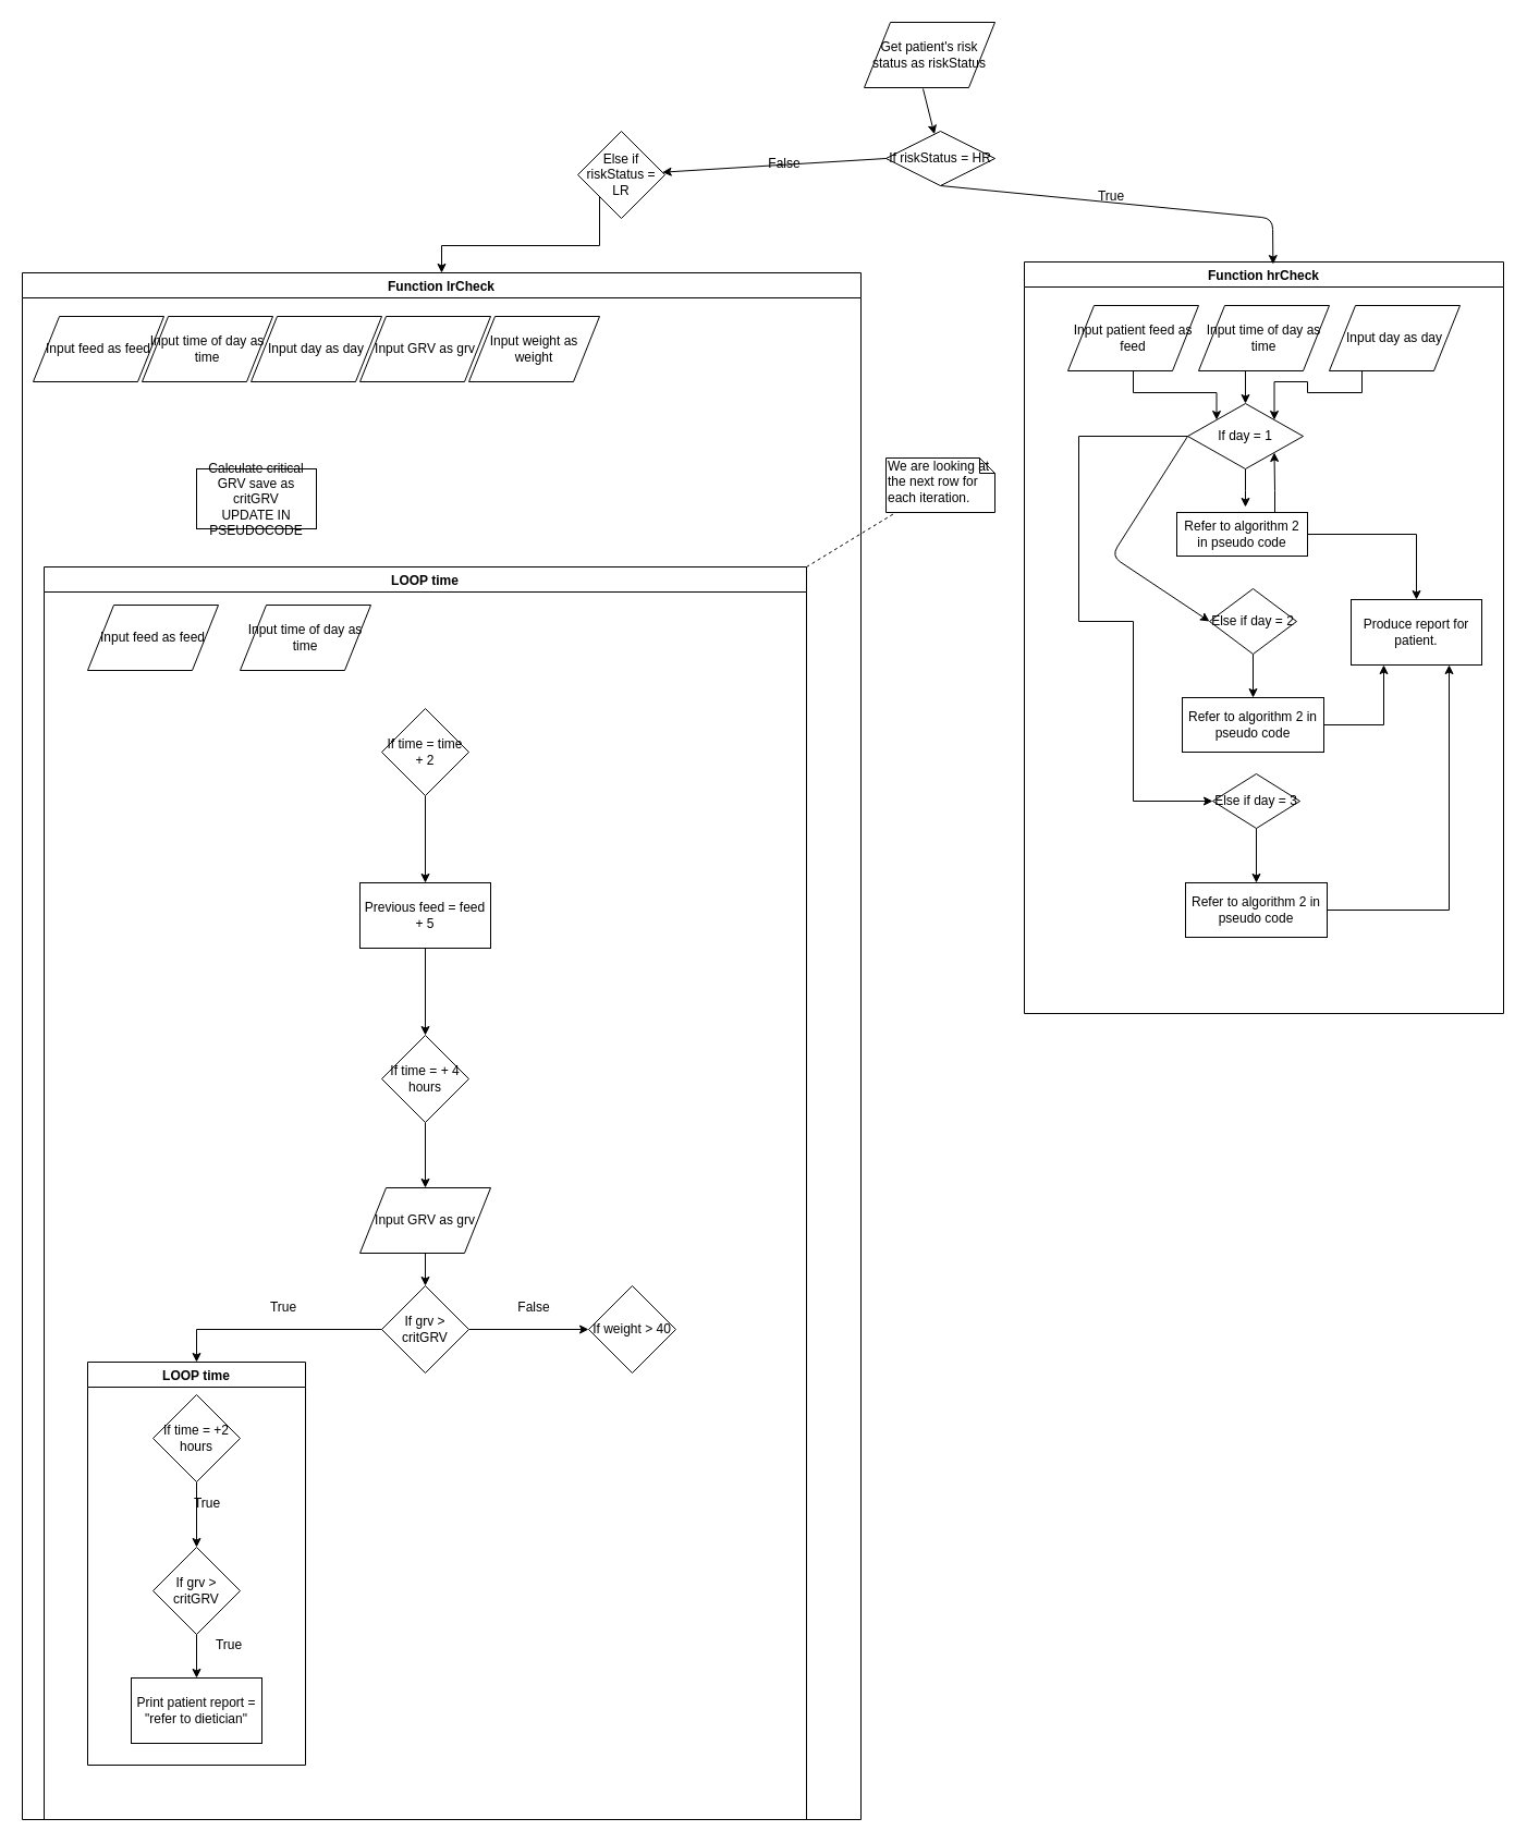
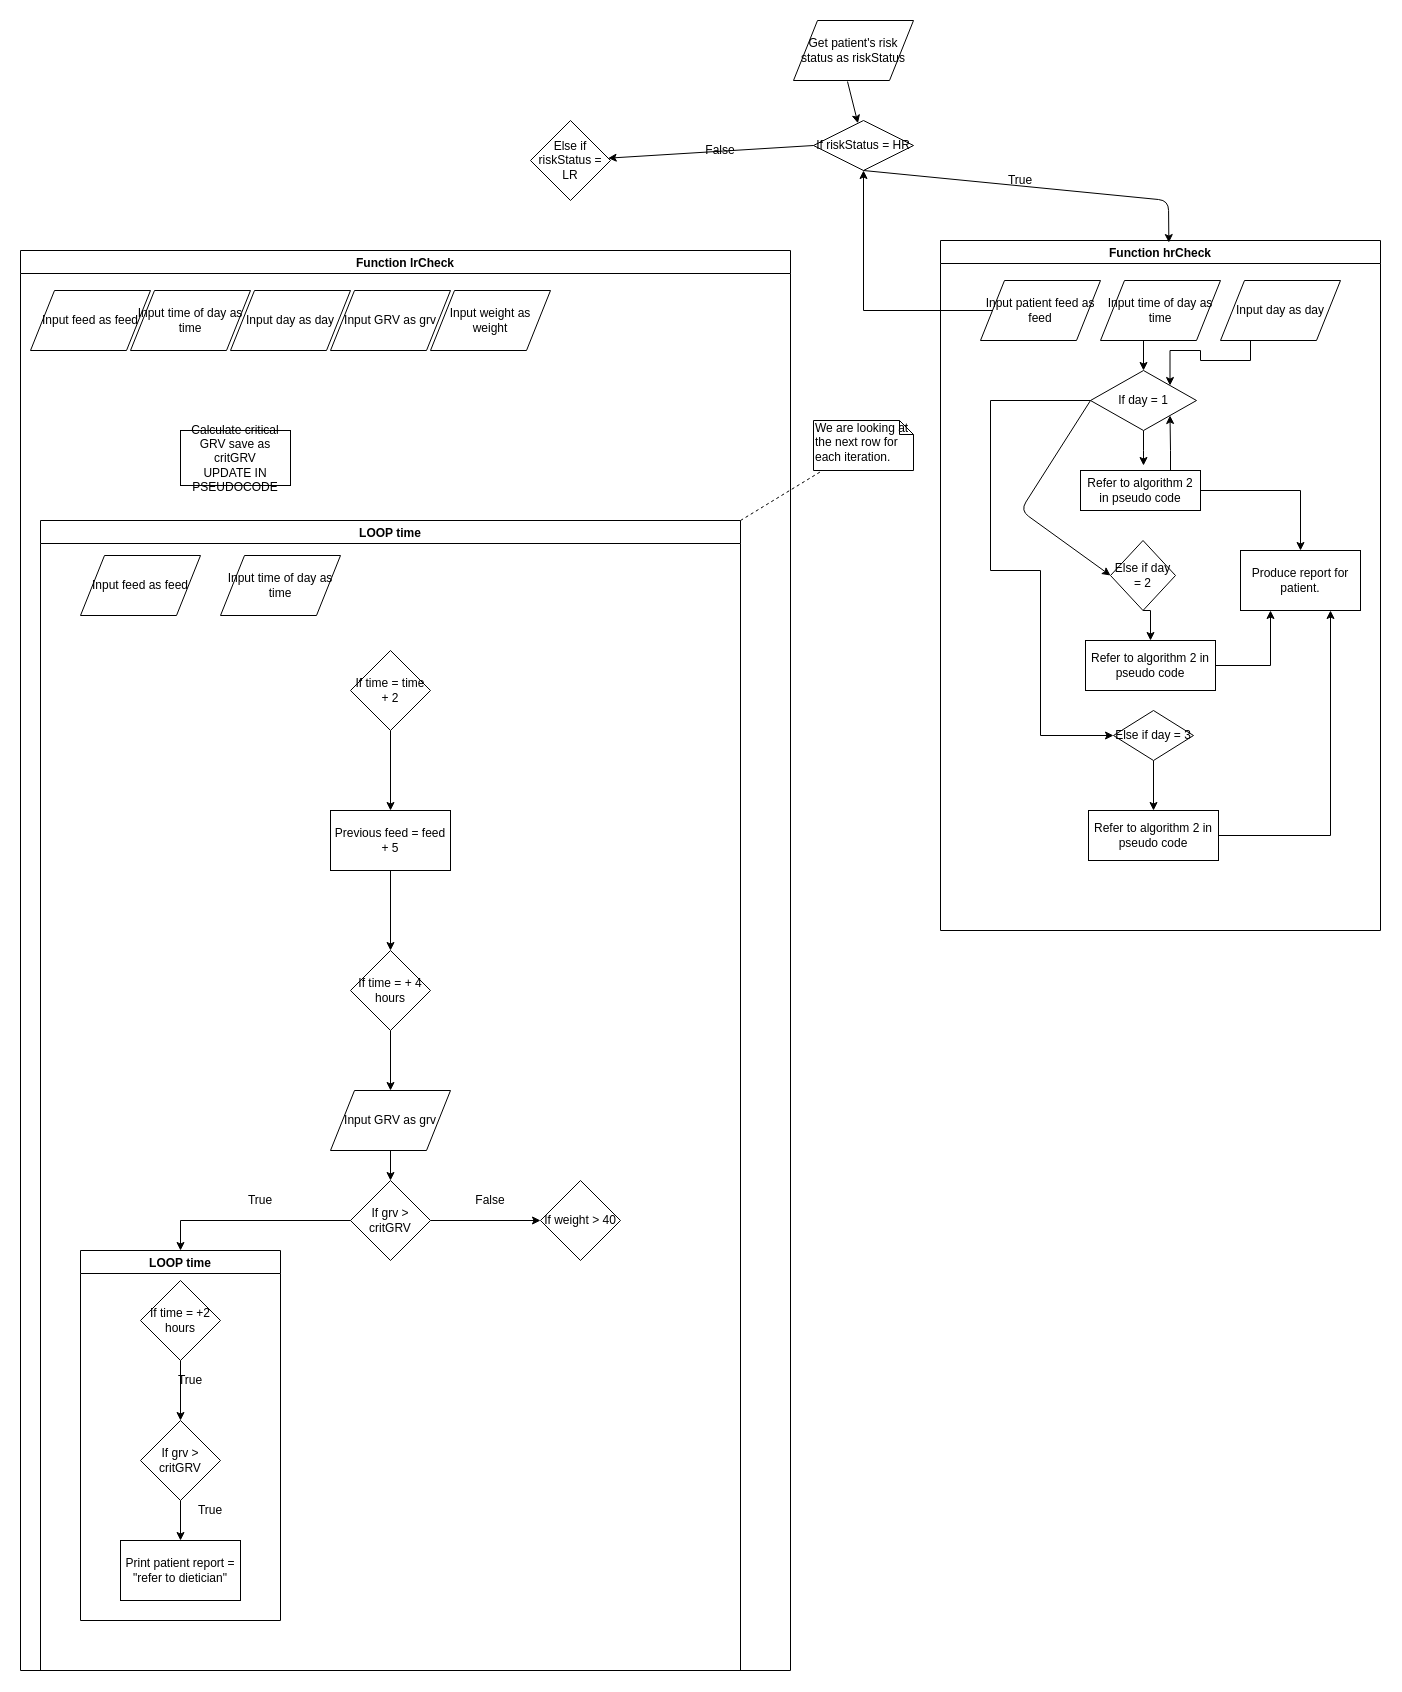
  <mxCell id="0" />
  <mxCell id="1" parent="0" />
  <mxCell id="2" value="Get patient's risk status as riskStatus" style="shape=parallelogram;perimeter=parallelogramPerimeter;whiteSpace=wrap;html=1;" parent="1" vertex="1"><mxGeometry x="793" y="20" width="120" height="60" as="geometry" /></mxCell>
  <mxCell id="3" value="If riskStatus = HR" style="rhombus;whiteSpace=wrap;html=1;" parent="1" vertex="1"><mxGeometry x="813" y="120" width="100" height="50" as="geometry" /></mxCell>
- <mxCell id="4" style="edgeStyle=orthogonalEdgeStyle;rounded=0;orthogonalLoop=1;jettySize=auto;html=1;exitX=0;exitY=1;exitDx=0;exitDy=0;" edge="1" parent="1" source="5" target="33"><mxGeometry relative="1" as="geometry" /></mxCell>
  <mxCell id="5" value="Else if riskStatus = LR" style="rhombus;whiteSpace=wrap;html=1;" parent="1" vertex="1"><mxGeometry x="530" y="120" width="80" height="80" as="geometry" /></mxCell>
  <mxCell id="6" value="False" style="text;html=1;strokeColor=none;fillColor=none;align=center;verticalAlign=middle;whiteSpace=wrap;rounded=0;" parent="1" vertex="1"><mxGeometry x="700" y="140" width="40" height="20" as="geometry" /></mxCell>
  <mxCell id="7" value="" style="endArrow=classic;html=1;exitX=0;exitY=0.5;exitDx=0;exitDy=0;" parent="1" source="3" target="5" edge="1"><mxGeometry width="50" height="50" relative="1" as="geometry"><mxPoint x="853" y="200" as="sourcePoint" /><mxPoint x="853" y="250" as="targetPoint" /></mxGeometry></mxCell>
  <mxCell id="8" value="" style="endArrow=classic;html=1;exitX=0.45;exitY=1.017;exitDx=0;exitDy=0;exitPerimeter=0;" parent="1" source="2" target="3" edge="1"><mxGeometry width="50" height="50" relative="1" as="geometry"><mxPoint x="710" y="410" as="sourcePoint" /><mxPoint x="760" y="360" as="targetPoint" /></mxGeometry></mxCell>
  <mxCell id="9" value="Function hrCheck" style="swimlane;" parent="1" vertex="1"><mxGeometry x="940" y="240" width="440" height="690" as="geometry"><mxRectangle x="210" y="420" width="130" height="23" as="alternateBounds" /></mxGeometry></mxCell>
- <mxCell id="10" style="edgeStyle=orthogonalEdgeStyle;rounded=0;orthogonalLoop=1;jettySize=auto;html=1;entryX=0;entryY=0;entryDx=0;entryDy=0;" parent="9" source="11" target="16" edge="1"><mxGeometry relative="1" as="geometry" /></mxCell>
+ <mxCell id="10" style="edgeStyle=orthogonalEdgeStyle;rounded=0;orthogonalLoop=1;jettySize=auto;html=1;" parent="9" source="11" target="3" edge="1"><mxGeometry relative="1" as="geometry" /></mxCell>
  <mxCell id="11" value="Input patient feed as feed" style="shape=parallelogram;perimeter=parallelogramPerimeter;whiteSpace=wrap;html=1;" parent="9" vertex="1"><mxGeometry x="40" y="40" width="120" height="60" as="geometry" /></mxCell>
  <mxCell id="12" style="edgeStyle=orthogonalEdgeStyle;rounded=0;orthogonalLoop=1;jettySize=auto;html=1;exitX=0.5;exitY=1;exitDx=0;exitDy=0;entryX=0.5;entryY=0;entryDx=0;entryDy=0;" parent="9" source="13" target="16" edge="1"><mxGeometry relative="1" as="geometry" /></mxCell>
  <mxCell id="13" value="Input time of day as time" style="shape=parallelogram;perimeter=parallelogramPerimeter;whiteSpace=wrap;html=1;" parent="9" vertex="1"><mxGeometry x="160" y="40" width="120" height="60" as="geometry" /></mxCell>
  <mxCell id="14" value="" style="edgeStyle=orthogonalEdgeStyle;rounded=0;orthogonalLoop=1;jettySize=auto;html=1;" parent="9" source="16" edge="1"><mxGeometry relative="1" as="geometry"><mxPoint x="203" y="225" as="targetPoint" /></mxGeometry></mxCell>
  <mxCell id="15" style="edgeStyle=orthogonalEdgeStyle;rounded=0;orthogonalLoop=1;jettySize=auto;html=1;entryX=0;entryY=0.5;entryDx=0;entryDy=0;" parent="9" source="16" target="28" edge="1"><mxGeometry relative="1" as="geometry"><Array as="points"><mxPoint x="50" y="160" /><mxPoint x="50" y="330" /><mxPoint x="100" y="330" /><mxPoint x="100" y="495" /></Array></mxGeometry></mxCell>
  <mxCell id="16" value="If day = 1" style="rhombus;whiteSpace=wrap;html=1;" parent="9" vertex="1"><mxGeometry x="150" y="130" width="106" height="60" as="geometry" /></mxCell>
  <mxCell id="17" style="edgeStyle=orthogonalEdgeStyle;rounded=0;orthogonalLoop=1;jettySize=auto;html=1;exitX=0.25;exitY=1;exitDx=0;exitDy=0;entryX=1;entryY=0;entryDx=0;entryDy=0;" parent="9" source="18" target="16" edge="1"><mxGeometry relative="1" as="geometry" /></mxCell>
  <mxCell id="18" value="Input day as day" style="shape=parallelogram;perimeter=parallelogramPerimeter;whiteSpace=wrap;html=1;" parent="9" vertex="1"><mxGeometry x="280" y="40" width="120" height="60" as="geometry" /></mxCell>
  <mxCell id="19" style="edgeStyle=orthogonalEdgeStyle;rounded=0;orthogonalLoop=1;jettySize=auto;html=1;exitX=0.75;exitY=0;exitDx=0;exitDy=0;entryX=1;entryY=1;entryDx=0;entryDy=0;" parent="9" source="21" target="16" edge="1"><mxGeometry relative="1" as="geometry" /></mxCell>
  <mxCell id="20" style="edgeStyle=orthogonalEdgeStyle;rounded=0;orthogonalLoop=1;jettySize=auto;html=1;entryX=0.5;entryY=0;entryDx=0;entryDy=0;" parent="9" source="21" target="31" edge="1"><mxGeometry relative="1" as="geometry" /></mxCell>
  <mxCell id="21" value="Refer to algorithm 2 in pseudo code" style="rounded=0;whiteSpace=wrap;html=1;" parent="9" vertex="1"><mxGeometry x="140" y="230" width="120" height="40" as="geometry" /></mxCell>
  <mxCell id="22" style="edgeStyle=orthogonalEdgeStyle;rounded=0;orthogonalLoop=1;jettySize=auto;html=1;exitX=0.5;exitY=1;exitDx=0;exitDy=0;entryX=0.5;entryY=0;entryDx=0;entryDy=0;" parent="9" source="23" target="26" edge="1"><mxGeometry relative="1" as="geometry" /></mxCell>
- <mxCell id="23" value="Else if day = 2" style="rhombus;whiteSpace=wrap;html=1;" parent="9" vertex="1"><mxGeometry x="170" y="300" width="80" height="60" as="geometry" /></mxCell>
+ <mxCell id="23" value="Else if day = 2" style="rhombus;whiteSpace=wrap;html=1;" parent="9" vertex="1"><mxGeometry x="170" y="300" width="65" height="70" as="geometry" /></mxCell>
  <mxCell id="24" value="" style="endArrow=classic;html=1;exitX=0;exitY=0.5;exitDx=0;exitDy=0;entryX=0;entryY=0.5;entryDx=0;entryDy=0;" parent="9" source="16" target="23" edge="1"><mxGeometry width="50" height="50" relative="1" as="geometry"><mxPoint x="180" y="310" as="sourcePoint" /><mxPoint x="230" y="260" as="targetPoint" /><Array as="points"><mxPoint x="80" y="270" /></Array></mxGeometry></mxCell>
  <mxCell id="25" style="edgeStyle=orthogonalEdgeStyle;rounded=0;orthogonalLoop=1;jettySize=auto;html=1;entryX=0.25;entryY=1;entryDx=0;entryDy=0;" parent="9" source="26" target="31" edge="1"><mxGeometry relative="1" as="geometry" /></mxCell>
  <mxCell id="26" value="Refer to algorithm 2 in pseudo code" style="rounded=0;whiteSpace=wrap;html=1;" parent="9" vertex="1"><mxGeometry x="145" y="400" width="130" height="50" as="geometry" /></mxCell>
  <mxCell id="27" style="edgeStyle=orthogonalEdgeStyle;rounded=0;orthogonalLoop=1;jettySize=auto;html=1;" parent="9" source="28" target="30" edge="1"><mxGeometry relative="1" as="geometry" /></mxCell>
  <mxCell id="28" value="Else if day = 3" style="rhombus;whiteSpace=wrap;html=1;" parent="9" vertex="1"><mxGeometry x="173" y="470" width="80" height="50" as="geometry" /></mxCell>
  <mxCell id="29" style="edgeStyle=orthogonalEdgeStyle;rounded=0;orthogonalLoop=1;jettySize=auto;html=1;entryX=0.75;entryY=1;entryDx=0;entryDy=0;" parent="9" source="30" target="31" edge="1"><mxGeometry relative="1" as="geometry" /></mxCell>
  <mxCell id="30" value="Refer to algorithm 2 in pseudo code" style="rounded=0;whiteSpace=wrap;html=1;" parent="9" vertex="1"><mxGeometry x="148" y="570" width="130" height="50" as="geometry" /></mxCell>
  <mxCell id="31" value="Produce report for patient." style="rounded=0;whiteSpace=wrap;html=1;" parent="9" vertex="1"><mxGeometry x="300" y="310" width="120" height="60" as="geometry" /></mxCell>
  <mxCell id="32" value="" style="endArrow=classic;html=1;exitX=0.5;exitY=1;exitDx=0;exitDy=0;entryX=0.519;entryY=0.003;entryDx=0;entryDy=0;entryPerimeter=0;" parent="1" source="3" target="9" edge="1"><mxGeometry width="50" height="50" relative="1" as="geometry"><mxPoint x="630" y="670" as="sourcePoint" /><mxPoint x="680" y="620" as="targetPoint" /><Array as="points"><mxPoint x="1168" y="200" /></Array></mxGeometry></mxCell>
  <mxCell id="33" value="Function lrCheck" style="swimlane;" vertex="1" parent="1"><mxGeometry x="20" y="250" width="770" height="1420" as="geometry"><mxRectangle x="210" y="420" width="130" height="23" as="alternateBounds" /></mxGeometry></mxCell>
  <mxCell id="34" value="Input feed as feed" style="shape=parallelogram;perimeter=parallelogramPerimeter;whiteSpace=wrap;html=1;" vertex="1" parent="33"><mxGeometry x="10" y="40" width="120" height="60" as="geometry" /></mxCell>
  <mxCell id="35" value="Input time of day as time" style="shape=parallelogram;perimeter=parallelogramPerimeter;whiteSpace=wrap;html=1;" vertex="1" parent="33"><mxGeometry x="110" y="40" width="120" height="60" as="geometry" /></mxCell>
  <mxCell id="36" value="Input day as day" style="shape=parallelogram;perimeter=parallelogramPerimeter;whiteSpace=wrap;html=1;" vertex="1" parent="33"><mxGeometry x="210" y="40" width="120" height="60" as="geometry" /></mxCell>
  <mxCell id="37" value="Calculate critical GRV save as critGRV&lt;br&gt;UPDATE IN PSEUDOCODE" style="rounded=0;whiteSpace=wrap;html=1;" vertex="1" parent="33"><mxGeometry x="160" y="180" width="110" height="55" as="geometry" /></mxCell>
  <mxCell id="38" value="Input GRV as grv" style="shape=parallelogram;perimeter=parallelogramPerimeter;whiteSpace=wrap;html=1;" vertex="1" parent="33"><mxGeometry x="310" y="40" width="120" height="60" as="geometry" /></mxCell>
  <mxCell id="39" value="Input weight as weight" style="shape=parallelogram;perimeter=parallelogramPerimeter;whiteSpace=wrap;html=1;" vertex="1" parent="33"><mxGeometry x="410" y="40" width="120" height="60" as="geometry" /></mxCell>
  <mxCell id="40" value="LOOP time" style="swimlane;" vertex="1" parent="33"><mxGeometry x="20" y="270" width="700" height="1150" as="geometry" /></mxCell>
  <mxCell id="41" value="Input feed as feed" style="shape=parallelogram;perimeter=parallelogramPerimeter;whiteSpace=wrap;html=1;" vertex="1" parent="40"><mxGeometry x="40" y="35" width="120" height="60" as="geometry" /></mxCell>
  <mxCell id="42" value="Input time of day as time" style="shape=parallelogram;perimeter=parallelogramPerimeter;whiteSpace=wrap;html=1;" vertex="1" parent="40"><mxGeometry x="180" y="35" width="120" height="60" as="geometry" /></mxCell>
  <mxCell id="43" style="edgeStyle=orthogonalEdgeStyle;rounded=0;orthogonalLoop=1;jettySize=auto;html=1;exitX=0.5;exitY=1;exitDx=0;exitDy=0;" edge="1" parent="40" source="44" target="46"><mxGeometry relative="1" as="geometry" /></mxCell>
  <mxCell id="44" value="If time = + 4 hours" style="rhombus;whiteSpace=wrap;html=1;" vertex="1" parent="40"><mxGeometry x="310" y="430" width="80" height="80" as="geometry" /></mxCell>
  <mxCell id="45" style="edgeStyle=orthogonalEdgeStyle;rounded=0;orthogonalLoop=1;jettySize=auto;html=1;exitX=0.5;exitY=1;exitDx=0;exitDy=0;" edge="1" parent="40" source="46" target="48"><mxGeometry relative="1" as="geometry" /></mxCell>
  <mxCell id="46" value="Input GRV as grv" style="shape=parallelogram;perimeter=parallelogramPerimeter;whiteSpace=wrap;html=1;" vertex="1" parent="40"><mxGeometry x="290" y="570" width="120" height="60" as="geometry" /></mxCell>
  <mxCell id="47" style="edgeStyle=orthogonalEdgeStyle;rounded=0;orthogonalLoop=1;jettySize=auto;html=1;entryX=0;entryY=0.5;entryDx=0;entryDy=0;" edge="1" parent="40" source="48" target="63"><mxGeometry relative="1" as="geometry" /></mxCell>
  <mxCell id="48" value="If grv &amp;gt; critGRV" style="rhombus;whiteSpace=wrap;html=1;" vertex="1" parent="40"><mxGeometry x="310" y="660" width="80" height="80" as="geometry" /></mxCell>
  <mxCell id="49" value="True" style="text;html=1;strokeColor=none;fillColor=none;align=center;verticalAlign=middle;whiteSpace=wrap;rounded=0;" vertex="1" parent="40"><mxGeometry x="200" y="670" width="40" height="20" as="geometry" /></mxCell>
  <mxCell id="50" value="LOOP time" style="swimlane;" vertex="1" parent="40"><mxGeometry x="40" y="730" width="200" height="370" as="geometry" /></mxCell>
  <mxCell id="51" style="edgeStyle=orthogonalEdgeStyle;rounded=0;orthogonalLoop=1;jettySize=auto;html=1;exitX=0.5;exitY=1;exitDx=0;exitDy=0;entryX=0.5;entryY=0;entryDx=0;entryDy=0;" edge="1" parent="50" source="52" target="54"><mxGeometry relative="1" as="geometry" /></mxCell>
  <mxCell id="52" value="If time = +2 hours" style="rhombus;whiteSpace=wrap;html=1;" vertex="1" parent="50"><mxGeometry x="60" y="30" width="80" height="80" as="geometry" /></mxCell>
  <mxCell id="53" style="edgeStyle=orthogonalEdgeStyle;rounded=0;orthogonalLoop=1;jettySize=auto;html=1;exitX=0.5;exitY=1;exitDx=0;exitDy=0;entryX=0.5;entryY=0;entryDx=0;entryDy=0;" edge="1" parent="50" source="54" target="55"><mxGeometry relative="1" as="geometry" /></mxCell>
  <mxCell id="54" value="If grv &amp;gt; critGRV" style="rhombus;whiteSpace=wrap;html=1;" vertex="1" parent="50"><mxGeometry x="60" y="170" width="80" height="80" as="geometry" /></mxCell>
  <mxCell id="55" value="Print patient report = &quot;refer to dietician&quot;" style="rounded=0;whiteSpace=wrap;html=1;" vertex="1" parent="50"><mxGeometry x="40" y="290" width="120" height="60" as="geometry" /></mxCell>
  <mxCell id="56" value="True" style="text;html=1;strokeColor=none;fillColor=none;align=center;verticalAlign=middle;whiteSpace=wrap;rounded=0;" vertex="1" parent="50"><mxGeometry x="90" y="120" width="40" height="20" as="geometry" /></mxCell>
  <mxCell id="57" value="True" style="text;html=1;strokeColor=none;fillColor=none;align=center;verticalAlign=middle;whiteSpace=wrap;rounded=0;" vertex="1" parent="50"><mxGeometry x="110" y="250" width="40" height="20" as="geometry" /></mxCell>
  <mxCell id="58" style="edgeStyle=orthogonalEdgeStyle;rounded=0;orthogonalLoop=1;jettySize=auto;html=1;entryX=0.5;entryY=0;entryDx=0;entryDy=0;" edge="1" parent="40" source="48" target="50"><mxGeometry relative="1" as="geometry"><mxPoint x="440" y="680" as="targetPoint" /></mxGeometry></mxCell>
  <mxCell id="59" style="edgeStyle=orthogonalEdgeStyle;rounded=0;orthogonalLoop=1;jettySize=auto;html=1;" edge="1" parent="40" source="60" target="44"><mxGeometry relative="1" as="geometry" /></mxCell>
  <mxCell id="60" value="Previous feed = feed + 5" style="rounded=0;whiteSpace=wrap;html=1;" vertex="1" parent="40"><mxGeometry x="290" y="290" width="120" height="60" as="geometry" /></mxCell>
  <mxCell id="61" style="edgeStyle=orthogonalEdgeStyle;rounded=0;orthogonalLoop=1;jettySize=auto;html=1;" edge="1" parent="40" source="62" target="60"><mxGeometry relative="1" as="geometry"><mxPoint x="350.0" y="250" as="targetPoint" /></mxGeometry></mxCell>
  <mxCell id="62" value="If time = time + 2" style="rhombus;whiteSpace=wrap;html=1;" vertex="1" parent="40"><mxGeometry x="310" y="130" width="80" height="80" as="geometry" /></mxCell>
  <mxCell id="63" value="If weight &amp;gt; 40" style="rhombus;whiteSpace=wrap;html=1;" vertex="1" parent="40"><mxGeometry x="500" y="660" width="80" height="80" as="geometry" /></mxCell>
  <mxCell id="64" value="False" style="text;html=1;strokeColor=none;fillColor=none;align=center;verticalAlign=middle;whiteSpace=wrap;rounded=0;" vertex="1" parent="40"><mxGeometry x="430" y="670" width="40" height="20" as="geometry" /></mxCell>
  <mxCell id="65" value="True" style="text;html=1;strokeColor=none;fillColor=none;align=center;verticalAlign=middle;whiteSpace=wrap;rounded=0;" vertex="1" parent="1"><mxGeometry x="1000" y="170" width="40" height="20" as="geometry" /></mxCell>
  <mxCell id="66" value="We are looking at the next row for each iteration." style="shape=note;whiteSpace=wrap;html=1;size=14;verticalAlign=top;align=left;spacingTop=-6;" vertex="1" parent="1"><mxGeometry x="813" y="420" width="100" height="50" as="geometry" /></mxCell>
  <mxCell id="67" value="" style="endArrow=none;dashed=1;html=1;exitX=1;exitY=0;exitDx=0;exitDy=0;" edge="1" parent="1" source="40" target="66"><mxGeometry width="50" height="50" relative="1" as="geometry"><mxPoint x="100" y="580" as="sourcePoint" /><mxPoint x="150" y="530" as="targetPoint" /></mxGeometry></mxCell>
